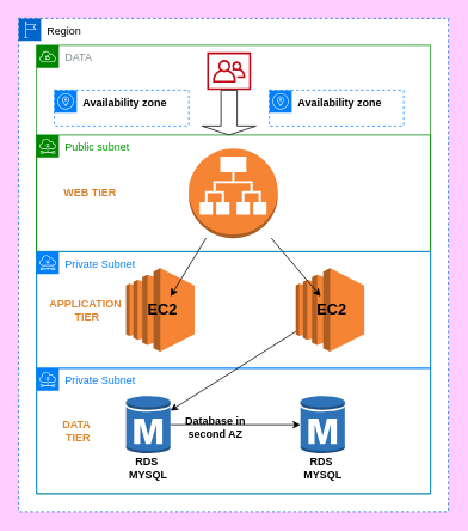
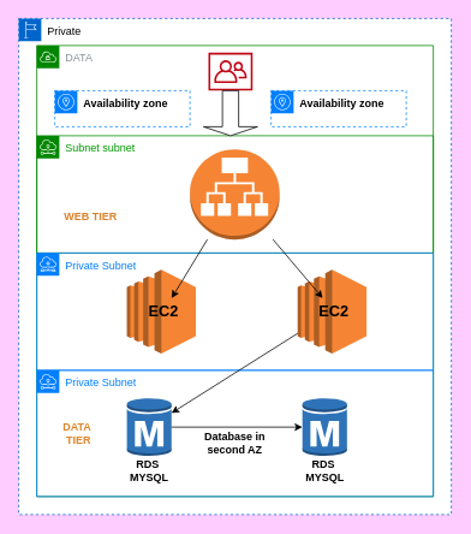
  <mxCell id="0" />
  <mxCell id="1" parent="0" />
- <mxCell id="2" value="Region" style="sketch=0;outlineConnect=0;html=1;whiteSpace=wrap;fontSize=12;fontStyle=0;shape=mxgraph.aws4.group;grIcon=mxgraph.aws4.group_region;verticalAlign=top;align=left;spacingLeft=30;dashed=1;strokeColor=#0066CC;" vertex="1" parent="1"><mxGeometry x="20" y="20" width="480" height="550" as="geometry" /></mxCell>
+ <mxCell id="2" value="Private" style="sketch=0;outlineConnect=0;html=1;whiteSpace=wrap;fontSize=12;fontStyle=0;shape=mxgraph.aws4.group;grIcon=mxgraph.aws4.group_region;verticalAlign=top;align=left;spacingLeft=30;dashed=1;strokeColor=#0066CC;" vertex="1" parent="1"><mxGeometry x="20" y="20" width="480" height="550" as="geometry" /></mxCell>
  <mxCell id="3" value="DATA" style="sketch=0;outlineConnect=0;gradientColor=none;html=1;whiteSpace=wrap;fontSize=12;fontStyle=0;shape=mxgraph.aws4.group;grIcon=mxgraph.aws4.group_vpc;strokeColor=#008700;fillColor=none;verticalAlign=top;align=left;spacingLeft=30;fontColor=#879196;dashed=0;" vertex="1" parent="1"><mxGeometry x="40" y="50" width="440" height="500" as="geometry" /></mxCell>
- <mxCell id="4" value="&lt;font color=&quot;#009900&quot;&gt;Public subnet&lt;/font&gt;" style="sketch=0;outlineConnect=0;gradientColor=none;html=1;whiteSpace=wrap;fontSize=12;fontStyle=0;shape=mxgraph.aws4.group;grIcon=mxgraph.aws4.group_subnet;strokeColor=#008700;fillColor=none;verticalAlign=top;align=left;spacingLeft=30;fontColor=#879196;dashed=0;" vertex="1" parent="1"><mxGeometry x="40" y="150" width="440" height="130" as="geometry" /></mxCell>
+ <mxCell id="4" value="&lt;font color=&quot;#009900&quot;&gt;Subnet subnet&lt;/font&gt;" style="sketch=0;outlineConnect=0;gradientColor=none;html=1;whiteSpace=wrap;fontSize=12;fontStyle=0;shape=mxgraph.aws4.group;grIcon=mxgraph.aws4.group_subnet;strokeColor=#008700;fillColor=none;verticalAlign=top;align=left;spacingLeft=30;fontColor=#879196;dashed=0;" vertex="1" parent="1"><mxGeometry x="40" y="150" width="440" height="130" as="geometry" /></mxCell>
  <mxCell id="5" value="&lt;b&gt;&lt;font color=&quot;#000000&quot;&gt;Availability zone&lt;/font&gt;&lt;/b&gt;" style="sketch=0;outlineConnect=0;gradientColor=none;html=1;whiteSpace=wrap;fontSize=12;fontStyle=0;shape=mxgraph.aws4.group;grIcon=mxgraph.aws4.group_availability_zone;strokeColor=#007FFF;fillColor=none;verticalAlign=top;align=left;spacingLeft=30;fontColor=#E8E8E8;dashed=1;" vertex="1" parent="1"><mxGeometry x="60" y="100" width="150" height="40" as="geometry" /></mxCell>
  <mxCell id="6" value="&lt;b&gt;&lt;font color=&quot;#000000&quot;&gt;Availability zone&lt;/font&gt;&lt;/b&gt;" style="sketch=0;outlineConnect=0;gradientColor=none;html=1;whiteSpace=wrap;fontSize=12;fontStyle=0;shape=mxgraph.aws4.group;grIcon=mxgraph.aws4.group_availability_zone;strokeColor=#007FFF;fillColor=none;verticalAlign=top;align=left;spacingLeft=30;fontColor=#E8E8E8;dashed=1;" vertex="1" parent="1"><mxGeometry x="300" y="100" width="150" height="40" as="geometry" /></mxCell>
  <mxCell id="7" value="" style="sketch=0;outlineConnect=0;fontColor=#232F3E;gradientColor=none;fillColor=#BF0816;strokeColor=none;dashed=0;verticalLabelPosition=bottom;verticalAlign=top;align=center;html=1;fontSize=12;fontStyle=0;aspect=fixed;pointerEvents=1;shape=mxgraph.aws4.organizations_organizational_unit;" vertex="1" parent="1"><mxGeometry x="230.5" y="57.91" width="49" height="42.09" as="geometry" /></mxCell>
  <mxCell id="8" value="" style="shape=singleArrow;direction=south;whiteSpace=wrap;html=1;" vertex="1" parent="1"><mxGeometry x="225" y="100" width="60" height="50" as="geometry" /></mxCell>
  <mxCell id="9" value="" style="outlineConnect=0;dashed=0;verticalLabelPosition=bottom;verticalAlign=top;align=center;html=1;shape=mxgraph.aws3.application_load_balancer;fillColor=#F58534;gradientColor=none;" vertex="1" parent="1"><mxGeometry x="210" y="165" width="99.5" height="100" as="geometry" /></mxCell>
- <mxCell id="10" value="&lt;b&gt;&lt;font color=&quot;#d9822b&quot;&gt;WEB TIER&lt;/font&gt;&lt;/b&gt;" style="text;strokeColor=none;align=center;fillColor=none;html=1;verticalAlign=middle;whiteSpace=wrap;rounded=0;" vertex="1" parent="1"><mxGeometry x="64.75" y="200" width="70" height="30" as="geometry" /></mxCell>
+ <mxCell id="10" value="&lt;b&gt;&lt;font color=&quot;#d9822b&quot;&gt;WEB TIER&lt;/font&gt;&lt;/b&gt;" style="text;strokeColor=none;align=center;fillColor=none;html=1;verticalAlign=middle;whiteSpace=wrap;rounded=0;" vertex="1" parent="1"><mxGeometry x="64.75" y="225" width="70" height="30" as="geometry" /></mxCell>
  <mxCell id="11" value="&lt;font color=&quot;#007fff&quot;&gt;Private Subnet&lt;/font&gt;" style="sketch=0;outlineConnect=0;gradientColor=none;html=1;whiteSpace=wrap;fontSize=12;fontStyle=0;shape=mxgraph.aws4.group;grIcon=mxgraph.aws4.group_subnet;strokeColor=#007FFF;fillColor=none;verticalAlign=top;align=left;spacingLeft=30;fontColor=#E8E8E8;dashed=0;" vertex="1" parent="1"><mxGeometry x="40" y="280" width="440" height="130" as="geometry" /></mxCell>
  <mxCell id="12" value="&lt;font color=&quot;#007fff&quot;&gt;Private Subnet&lt;/font&gt;" style="sketch=0;outlineConnect=0;gradientColor=none;html=1;whiteSpace=wrap;fontSize=12;fontStyle=0;shape=mxgraph.aws4.group;grIcon=mxgraph.aws4.group_subnet;strokeColor=#007FFF;fillColor=none;verticalAlign=top;align=left;spacingLeft=30;fontColor=#E8E8E8;dashed=0;" vertex="1" parent="1"><mxGeometry x="40" y="410" width="440" height="140" as="geometry" /></mxCell>
  <mxCell id="13" value="" style="outlineConnect=0;dashed=0;verticalLabelPosition=bottom;verticalAlign=top;align=center;html=1;shape=mxgraph.aws3.ec2;fillColor=#F58534;gradientColor=none;" vertex="1" parent="1"><mxGeometry x="329.5" y="298.5" width="76.5" height="93" as="geometry" /></mxCell>
  <mxCell id="14" value="" style="outlineConnect=0;dashed=0;verticalLabelPosition=bottom;verticalAlign=top;align=center;html=1;shape=mxgraph.aws3.ec2;fillColor=#F58534;gradientColor=none;" vertex="1" parent="1"><mxGeometry x="140" y="298.5" width="76.5" height="93" as="geometry" /></mxCell>
  <mxCell id="15" value="&lt;b&gt;&lt;font style=&quot;font-size: 17px;&quot;&gt;EC2&lt;/font&gt;&lt;/b&gt;" style="text;strokeColor=none;align=center;fillColor=none;html=1;verticalAlign=middle;whiteSpace=wrap;rounded=0;" vertex="1" parent="1"><mxGeometry x="130.5" y="330" width="100" height="30" as="geometry" /></mxCell>
  <mxCell id="16" value="&lt;b&gt;&lt;font style=&quot;font-size: 17px;&quot;&gt;EC2&lt;/font&gt;&lt;/b&gt;" style="text;strokeColor=none;align=center;fillColor=none;html=1;verticalAlign=middle;whiteSpace=wrap;rounded=0;" vertex="1" parent="1"><mxGeometry x="320" y="330" width="100" height="30" as="geometry" /></mxCell>
  <mxCell id="17" value="" style="edgeStyle=none;orthogonalLoop=1;jettySize=auto;html=1;rounded=0;" edge="1" parent="1" source="9" target="15"><mxGeometry width="80" relative="1" as="geometry"><mxPoint x="270" y="290" as="sourcePoint" /><mxPoint x="350" y="290" as="targetPoint" /><Array as="points" /></mxGeometry></mxCell>
  <mxCell id="18" value="" style="edgeStyle=none;orthogonalLoop=1;jettySize=auto;html=1;rounded=0;" edge="1" parent="1" source="9" target="16"><mxGeometry width="80" relative="1" as="geometry"><mxPoint x="236" y="275" as="sourcePoint" /><mxPoint x="192" y="340" as="targetPoint" /><Array as="points" /></mxGeometry></mxCell>
  <mxCell id="19" value="" style="outlineConnect=0;dashed=0;verticalLabelPosition=bottom;verticalAlign=top;align=center;html=1;shape=mxgraph.aws3.rds_db_instance;fillColor=#2E73B8;gradientColor=none;" vertex="1" parent="1"><mxGeometry x="140" y="440" width="49.5" height="66" as="geometry" /></mxCell>
  <mxCell id="20" value="" style="outlineConnect=0;dashed=0;verticalLabelPosition=bottom;verticalAlign=top;align=center;html=1;shape=mxgraph.aws3.rds_db_instance;fillColor=#2E73B8;gradientColor=none;" vertex="1" parent="1"><mxGeometry x="334.75" y="440" width="49.5" height="66" as="geometry" /></mxCell>
  <mxCell id="21" value="&lt;b&gt;RDS&amp;nbsp;&lt;br&gt;MYSQL&lt;/b&gt;" style="text;strokeColor=none;align=center;fillColor=none;html=1;verticalAlign=middle;whiteSpace=wrap;rounded=0;" vertex="1" parent="1"><mxGeometry x="329.5" y="506" width="60" height="30" as="geometry" /></mxCell>
  <mxCell id="22" value="&lt;b&gt;RDS&amp;nbsp;&lt;br&gt;MYSQL&lt;/b&gt;" style="text;strokeColor=none;align=center;fillColor=none;html=1;verticalAlign=middle;whiteSpace=wrap;rounded=0;" vertex="1" parent="1"><mxGeometry x="134.75" y="506" width="60" height="30" as="geometry" /></mxCell>
  <mxCell id="23" value="" style="edgeStyle=none;orthogonalLoop=1;jettySize=auto;html=1;rounded=0;" edge="1" parent="1" source="13" target="19"><mxGeometry width="80" relative="1" as="geometry"><mxPoint x="270" y="290" as="sourcePoint" /><mxPoint x="350" y="290" as="targetPoint" /><Array as="points" /></mxGeometry></mxCell>
  <mxCell id="24" value="" style="edgeStyle=none;orthogonalLoop=1;jettySize=auto;html=1;rounded=0;" edge="1" parent="1" source="19" target="20"><mxGeometry width="80" relative="1" as="geometry"><mxPoint x="330" y="380" as="sourcePoint" /><mxPoint x="200" y="467" as="targetPoint" /><Array as="points" /></mxGeometry></mxCell>
- <mxCell id="25" value="&lt;b&gt;Database in second AZ&lt;/b&gt;" style="text;strokeColor=none;align=center;fillColor=none;html=1;verticalAlign=middle;whiteSpace=wrap;rounded=0;" vertex="1" parent="1"><mxGeometry x="199.63" y="461" width="80.25" height="30" as="geometry" /></mxCell>
- <mxCell id="26" value="&lt;b&gt;&lt;font color=&quot;#de852c&quot;&gt;APPLICATION&lt;br&gt;&amp;nbsp;TIER&lt;/font&gt;&lt;/b&gt;" style="text;strokeColor=none;align=center;fillColor=none;html=1;verticalAlign=middle;whiteSpace=wrap;rounded=0;" vertex="1" parent="1"><mxGeometry x="60" y="330" width="70" height="30" as="geometry" /></mxCell>
+ <mxCell id="25" value="&lt;b&gt;Database in second AZ&lt;/b&gt;" style="text;strokeColor=none;align=center;fillColor=none;html=1;verticalAlign=middle;whiteSpace=wrap;rounded=0;" vertex="1" parent="1"><mxGeometry x="219.63" y="476" width="80.25" height="30" as="geometry" /></mxCell>
  <mxCell id="27" value="&lt;b&gt;&lt;font color=&quot;#de852c&quot;&gt;DATA&lt;br&gt;&amp;nbsp;TIER&lt;/font&gt;&lt;/b&gt;" style="text;strokeColor=none;align=center;fillColor=none;html=1;verticalAlign=middle;whiteSpace=wrap;rounded=0;" vertex="1" parent="1"><mxGeometry x="50" y="465" width="70" height="30" as="geometry" /></mxCell>
